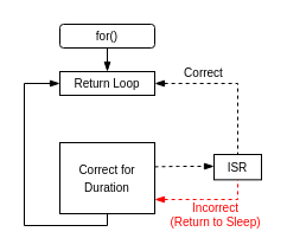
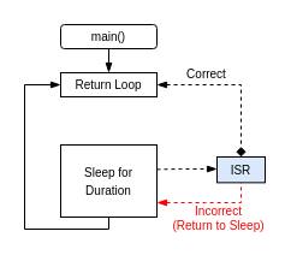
  <mxCell id="0" />
  <mxCell id="1" parent="0" />
- <mxCell id="2" value="&lt;font style=&quot;font-size: 10px;&quot;&gt;for()&lt;/font&gt;" style="rounded=1;whiteSpace=wrap;html=1;" parent="1" vertex="1"><mxGeometry x="50" y="20" width="80" height="20" as="geometry" /></mxCell>
+ <mxCell id="2" value="&lt;font style=&quot;font-size: 10px;&quot;&gt;main()&lt;/font&gt;" style="rounded=1;whiteSpace=wrap;html=1;" parent="1" vertex="1"><mxGeometry x="50" y="20" width="80" height="20" as="geometry" /></mxCell>
  <mxCell id="3" style="edgeStyle=orthogonalEdgeStyle;rounded=0;orthogonalLoop=1;jettySize=auto;html=1;entryX=0;entryY=0.5;entryDx=0;entryDy=0;exitX=0.5;exitY=1;exitDx=0;exitDy=0;endArrow=blockThin;endFill=1;" parent="1" source="6" target="4" edge="1"><mxGeometry relative="1" as="geometry"><mxPoint x="-10" y="0" as="targetPoint" /><Array as="points"><mxPoint x="90" y="190" /><mxPoint x="20" y="190" /><mxPoint x="20" y="70" /></Array><mxPoint x="90" y="240" as="sourcePoint" /></mxGeometry></mxCell>
  <mxCell id="4" value="&lt;font style=&quot;font-size: 10px;&quot;&gt;Return Loop&lt;/font&gt;" style="rounded=0;whiteSpace=wrap;html=1;" parent="1" vertex="1"><mxGeometry x="50" y="60" width="80" height="20" as="geometry" /></mxCell>
  <mxCell id="5" value="" style="endArrow=blockThin;html=1;rounded=0;entryX=0.5;entryY=0;entryDx=0;entryDy=0;endFill=1;" parent="1" target="4" edge="1"><mxGeometry width="50" height="50" relative="1" as="geometry"><mxPoint x="90" y="40" as="sourcePoint" /><mxPoint x="160" y="30" as="targetPoint" /></mxGeometry></mxCell>
- <mxCell id="6" value="&lt;font style=&quot;font-size: 10px;&quot;&gt;Correct for Duration&lt;/font&gt;" style="rounded=0;whiteSpace=wrap;html=1;" parent="1" vertex="1"><mxGeometry x="50" y="120" width="80" height="60" as="geometry" /></mxCell>
- <mxCell id="7" value="&lt;font style=&quot;font-size: 10px;&quot;&gt;ISR&lt;/font&gt;" style="rounded=0;whiteSpace=wrap;html=1;" parent="1" vertex="1"><mxGeometry x="180" y="130" width="40" height="21.36" as="geometry" /></mxCell>
+ <mxCell id="6" value="&lt;font style=&quot;font-size: 10px;&quot;&gt;Sleep for Duration&lt;/font&gt;" style="rounded=0;whiteSpace=wrap;html=1;" parent="1" vertex="1"><mxGeometry x="50" y="120" width="80" height="60" as="geometry" /></mxCell>
+ <mxCell id="7" value="&lt;font style=&quot;font-size: 10px;&quot;&gt;ISR&lt;/font&gt;" style="rounded=0;whiteSpace=wrap;html=1;fillColor=#dae8fc;" parent="1" vertex="1"><mxGeometry x="180" y="130" width="40" height="21.36" as="geometry" /></mxCell>
  <mxCell id="8" value="" style="endArrow=blockThin;html=1;rounded=0;jumpStyle=none;dashed=1;endFill=1;exitX=1;exitY=0.34;exitDx=0;exitDy=0;exitPerimeter=0;" parent="1" source="6" edge="1"><mxGeometry width="50" height="50" relative="1" as="geometry"><mxPoint x="130" y="129.23" as="sourcePoint" /><mxPoint x="180" y="140" as="targetPoint" /><Array as="points"><mxPoint x="150" y="140" /><mxPoint x="160" y="140" /></Array></mxGeometry></mxCell>
  <mxCell id="9" style="edgeStyle=orthogonalEdgeStyle;rounded=0;jumpSize=6;orthogonalLoop=1;jettySize=auto;html=1;exitX=0.5;exitY=1;exitDx=0;exitDy=0;fontSize=8;targetPerimeterSpacing=0;" parent="1" source="7" target="7" edge="1"><mxGeometry relative="1" as="geometry" /></mxCell>
- <mxCell id="10" value="" style="endArrow=none;dashed=1;html=1;rounded=0;fontSize=8;targetPerimeterSpacing=0;jumpSize=6;entryX=0.5;entryY=0;entryDx=0;entryDy=0;startArrow=blockThin;startFill=1;exitX=1;exitY=0.5;exitDx=0;exitDy=0;" parent="1" source="4" target="7" edge="1"><mxGeometry width="50" height="50" relative="1" as="geometry"><mxPoint x="90" y="160" as="sourcePoint" /><mxPoint x="190" y="150" as="targetPoint" /><Array as="points"><mxPoint x="200" y="70" /></Array></mxGeometry></mxCell>
+ <mxCell id="10" value="" style="endArrow=diamond;dashed=1;html=1;rounded=0;fontSize=8;targetPerimeterSpacing=0;jumpSize=6;entryX=0.5;entryY=0;entryDx=0;entryDy=0;startArrow=blockThin;startFill=1;exitX=1;exitY=0.5;exitDx=0;exitDy=0;" parent="1" source="4" target="7" edge="1"><mxGeometry width="50" height="50" relative="1" as="geometry"><mxPoint x="90" y="160" as="sourcePoint" /><mxPoint x="190" y="150" as="targetPoint" /><Array as="points"><mxPoint x="200" y="70" /></Array></mxGeometry></mxCell>
  <mxCell id="11" value="&lt;font color=&quot;#000000&quot;&gt;Correct&lt;/font&gt;" style="edgeLabel;html=1;align=center;verticalAlign=middle;resizable=0;points=[];fontSize=10;fontColor=#FF0000;" parent="10" vertex="1" connectable="0"><mxGeometry x="-0.274" y="-1" relative="1" as="geometry"><mxPoint x="-7" y="-11" as="offset" /></mxGeometry></mxCell>
  <mxCell id="12" value="" style="endArrow=none;dashed=1;html=1;rounded=0;fontSize=8;targetPerimeterSpacing=0;jumpSize=6;startArrow=blockThin;startFill=1;strokeColor=#FF0000;" parent="1" edge="1"><mxGeometry width="50" height="50" relative="1" as="geometry"><mxPoint x="130" y="168" as="sourcePoint" /><mxPoint x="200" y="151.36" as="targetPoint" /><Array as="points"><mxPoint x="170" y="168" /><mxPoint x="200" y="168" /></Array></mxGeometry></mxCell>
  <mxCell id="13" value="&lt;font color=&quot;#ff0000&quot;&gt;Incorrect&lt;br&gt;(Return to Sleep)&lt;br&gt;&lt;/font&gt;" style="edgeLabel;html=1;align=center;verticalAlign=middle;resizable=0;points=[];fontSize=10;" parent="12" vertex="1" connectable="0"><mxGeometry x="0.006" y="-1" relative="1" as="geometry"><mxPoint x="6" y="11" as="offset" /></mxGeometry></mxCell>
